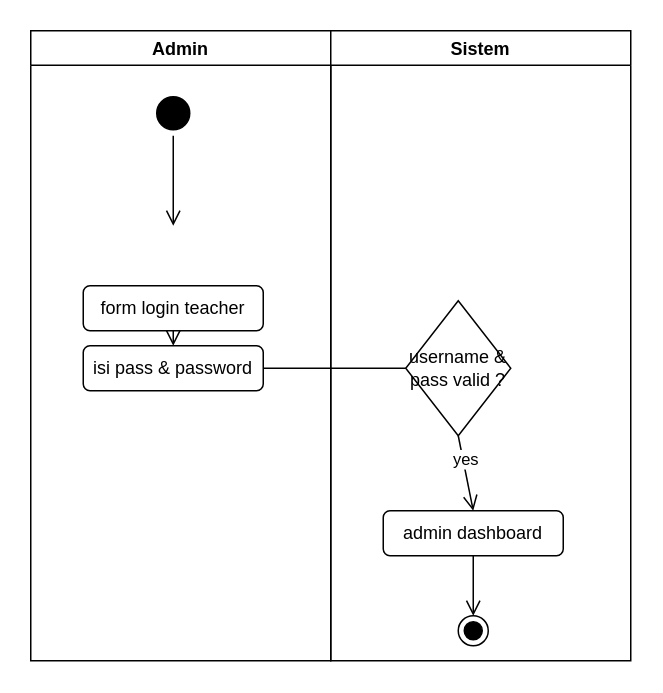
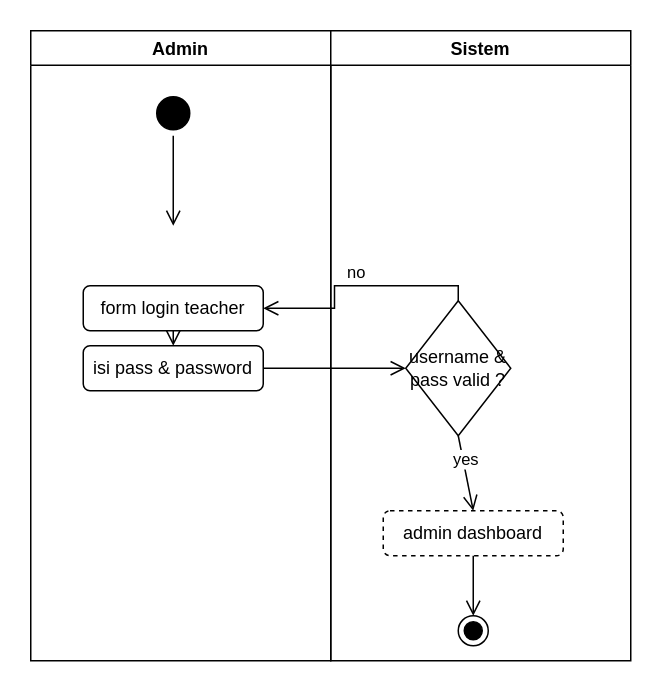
  <mxCell id="0" />
  <mxCell id="1" parent="0" />
  <mxCell id="2" value="Admin" style="swimlane;" vertex="1" parent="1"><mxGeometry x="20" y="20" width="200" height="420" as="geometry" /></mxCell>
  <mxCell id="3" value="" style="ellipse;html=1;shape=startState;fillColor=#000000;strokeColor=#000000;" vertex="1" parent="2"><mxGeometry x="80" y="40" width="30" height="30" as="geometry" /></mxCell>
  <mxCell id="4" value="" style="edgeStyle=orthogonalEdgeStyle;html=1;verticalAlign=bottom;endArrow=open;endSize=8;strokeColor=#000000;rounded=0;" edge="1" source="3" parent="2"><mxGeometry relative="1" as="geometry"><mxPoint x="95" y="130" as="targetPoint" /></mxGeometry></mxCell>
  <mxCell id="5" value="form login teacher" style="rounded=1;whiteSpace=wrap;html=1;strokeColor=#000000;" vertex="1" parent="2"><mxGeometry x="35" y="170" width="120" height="30" as="geometry" /></mxCell>
  <mxCell id="6" value="isi pass &amp;amp; password" style="rounded=1;whiteSpace=wrap;html=1;strokeColor=#000000;" vertex="1" parent="2"><mxGeometry x="35" y="210" width="120" height="30" as="geometry" /></mxCell>
  <mxCell id="7" value="" style="edgeStyle=orthogonalEdgeStyle;html=1;verticalAlign=bottom;endArrow=open;endSize=8;strokeColor=#000000;rounded=0;entryX=0.5;entryY=0;entryDx=0;entryDy=0;exitX=0.5;exitY=1;exitDx=0;exitDy=0;" edge="1" parent="2" source="5" target="6"><mxGeometry relative="1" as="geometry"><mxPoint x="105" y="140" as="targetPoint" /><mxPoint x="105" y="80" as="sourcePoint" /></mxGeometry></mxCell>
  <mxCell id="8" value="Sistem" style="swimlane;" vertex="1" parent="1"><mxGeometry x="220" y="20" width="200" height="420" as="geometry" /></mxCell>
- <mxCell id="9" value="admin dashboard" style="rounded=1;whiteSpace=wrap;html=1;strokeColor=#000000;" vertex="1" parent="8"><mxGeometry x="35" y="320" width="120" height="30" as="geometry" /></mxCell>
+ <mxCell id="9" value="admin dashboard" style="rounded=1;whiteSpace=wrap;html=1;strokeColor=#000000;dashed=1;" vertex="1" parent="8"><mxGeometry x="35" y="320" width="120" height="30" as="geometry" /></mxCell>
  <mxCell id="10" value="" style="ellipse;html=1;shape=endState;fillColor=#000000;strokeColor=#000000;" vertex="1" parent="8"><mxGeometry x="85" y="390" width="20" height="20" as="geometry" /></mxCell>
  <mxCell id="11" value="" style="html=1;verticalAlign=bottom;endArrow=open;endSize=8;strokeColor=#000000;rounded=0;entryX=0.5;entryY=0;entryDx=0;entryDy=0;exitX=0.5;exitY=1;exitDx=0;exitDy=0;" edge="1" parent="8" source="9" target="10"><mxGeometry relative="1" as="geometry"><mxPoint x="105" y="330" as="targetPoint" /><mxPoint x="105" y="280" as="sourcePoint" /></mxGeometry></mxCell>
  <mxCell id="12" value="username &amp;amp; pass valid ?" style="rhombus;whiteSpace=wrap;html=1;strokeColor=#000000;" vertex="1" parent="1"><mxGeometry x="270" y="200" width="70" height="90" as="geometry" /></mxCell>
- <mxCell id="13" value="" style="html=1;verticalAlign=bottom;endArrow=none;endSize=8;strokeColor=#000000;rounded=0;entryX=0;entryY=0.5;entryDx=0;entryDy=0;exitX=1;exitY=0.5;exitDx=0;exitDy=0;" edge="1" parent="1" source="6" target="12"><mxGeometry relative="1" as="geometry"><mxPoint x="125" y="230" as="targetPoint" /><mxPoint x="125" y="190" as="sourcePoint" /></mxGeometry></mxCell>
+ <mxCell id="13" value="" style="html=1;verticalAlign=bottom;endArrow=open;endSize=8;strokeColor=#000000;rounded=0;entryX=0;entryY=0.5;entryDx=0;entryDy=0;exitX=1;exitY=0.5;exitDx=0;exitDy=0;" edge="1" parent="1" source="6" target="12"><mxGeometry relative="1" as="geometry"><mxPoint x="125" y="230" as="targetPoint" /><mxPoint x="125" y="190" as="sourcePoint" /></mxGeometry></mxCell>
+ <mxCell id="14" value="no" style="html=1;verticalAlign=bottom;endArrow=open;endSize=8;strokeColor=#000000;rounded=0;entryX=1;entryY=0.5;entryDx=0;entryDy=0;exitX=0.5;exitY=0;exitDx=0;exitDy=0;edgeStyle=orthogonalEdgeStyle;" edge="1" parent="1" source="12" target="5"><mxGeometry relative="1" as="geometry"><mxPoint x="280" y="255" as="targetPoint" /><mxPoint x="185" y="255" as="sourcePoint" /></mxGeometry></mxCell>
  <mxCell id="15" value="yes" style="html=1;verticalAlign=bottom;endArrow=open;endSize=8;strokeColor=#000000;rounded=0;entryX=0.5;entryY=0;entryDx=0;entryDy=0;exitX=0.5;exitY=1;exitDx=0;exitDy=0;" edge="1" parent="1" source="12" target="9"><mxGeometry relative="1" as="geometry"><mxPoint x="280" y="255" as="targetPoint" /><mxPoint x="185" y="255" as="sourcePoint" /></mxGeometry></mxCell>
